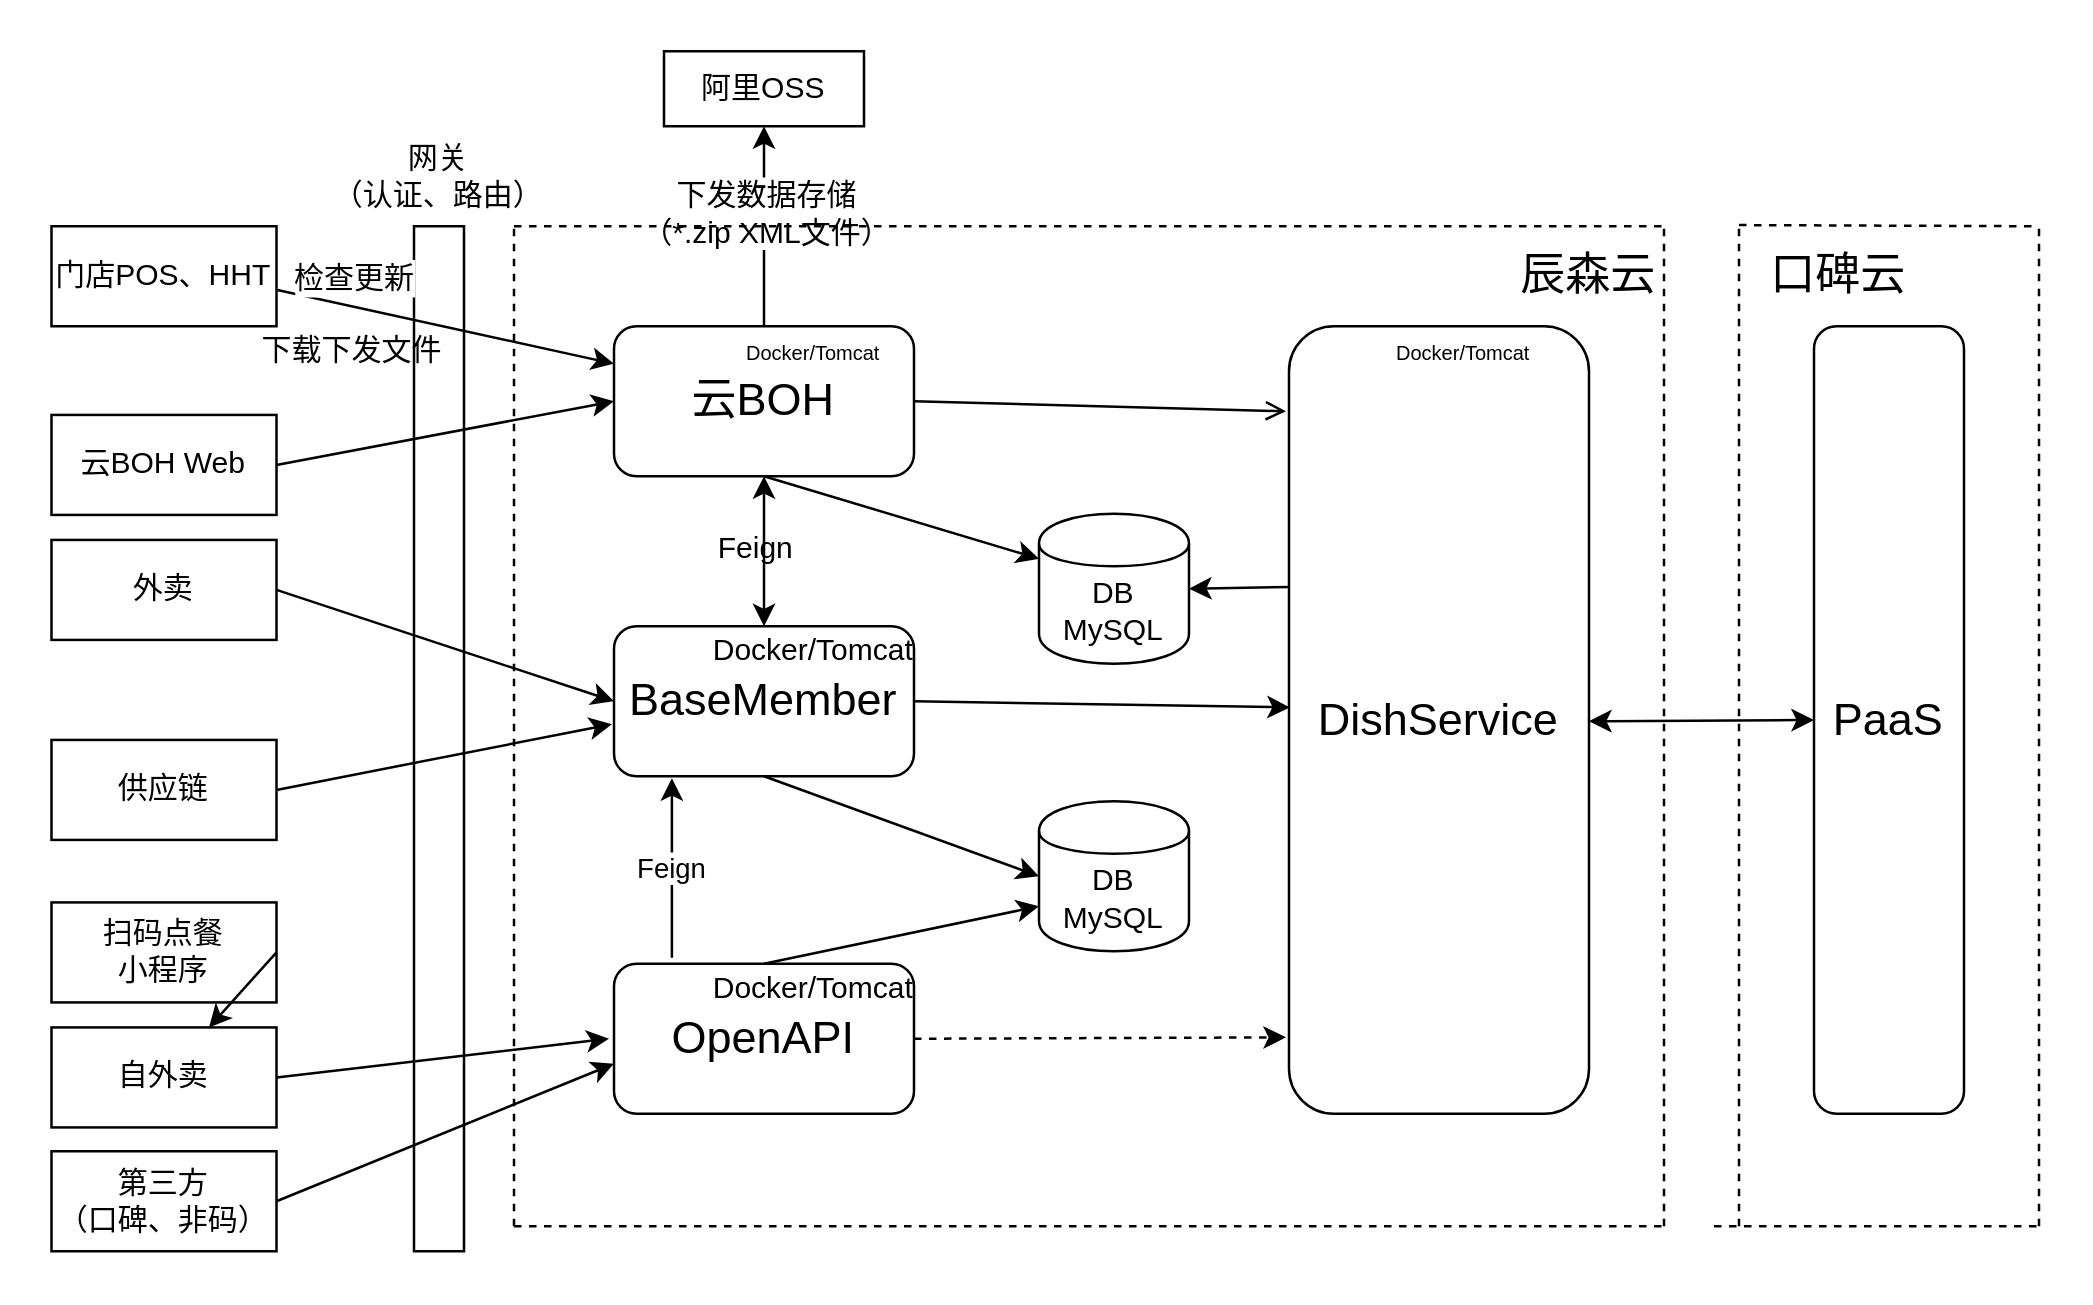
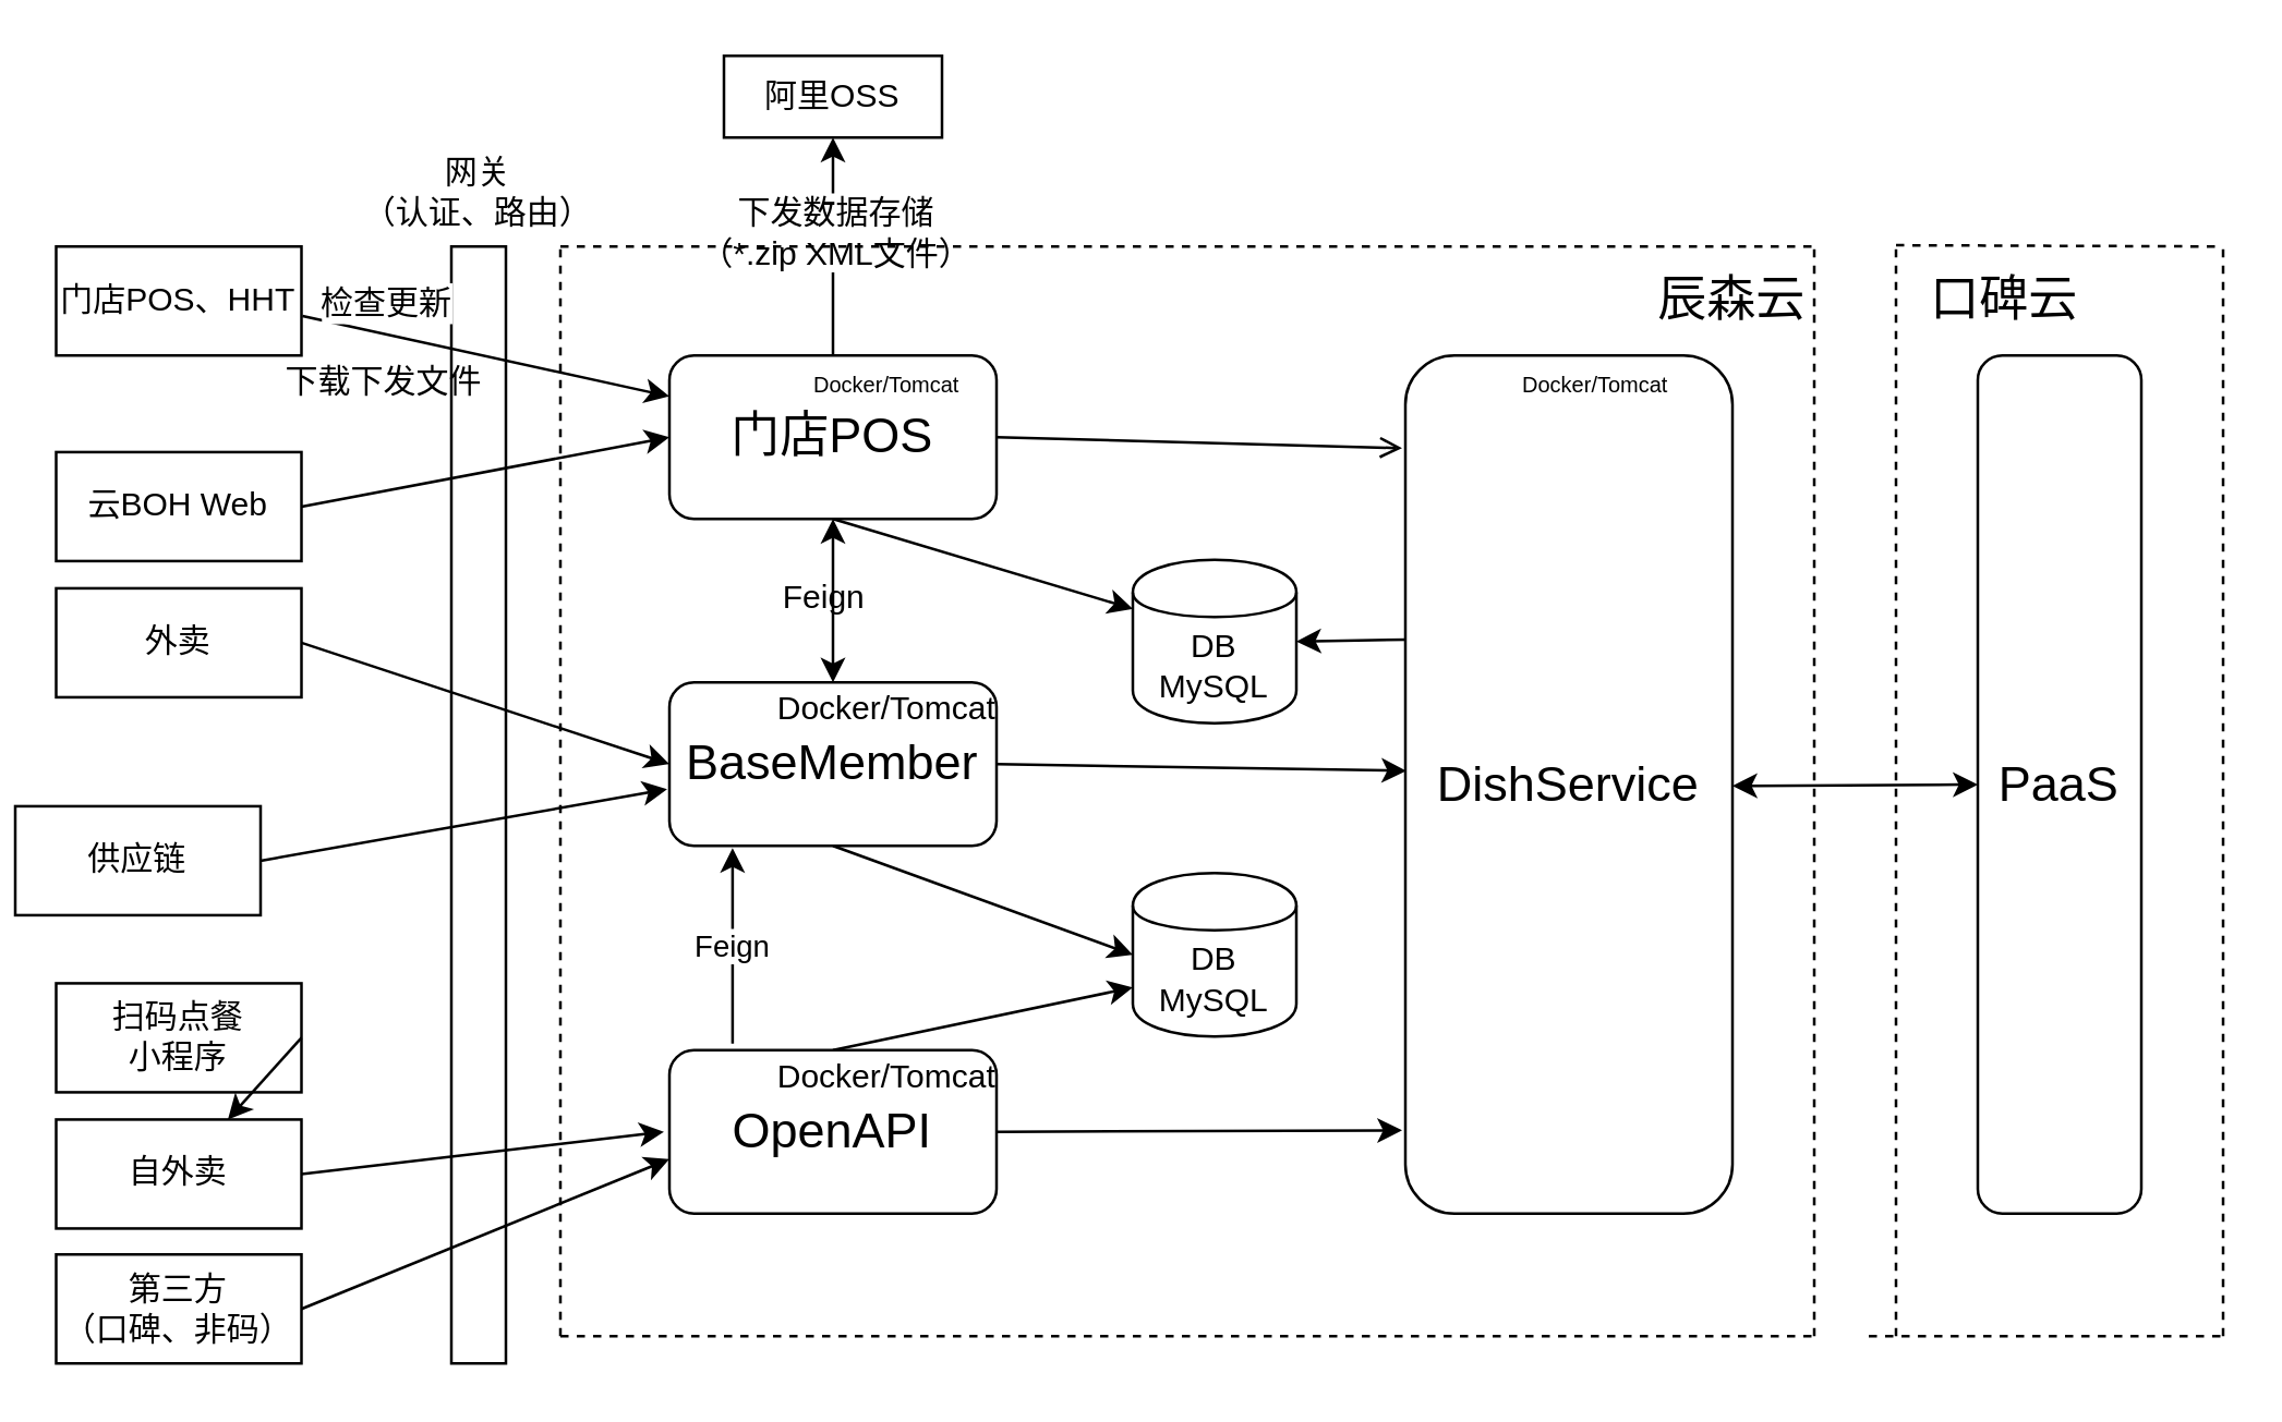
  <mxCell id="0" />
  <mxCell id="1" parent="0" />
  <mxCell id="2" value="DB&lt;br&gt;MySQL" style="shape=cylinder;whiteSpace=wrap;html=1;boundedLbl=1;backgroundOutline=1;" parent="1" vertex="1"><mxGeometry x="415" y="320" width="60" height="60" as="geometry" /></mxCell>
  <mxCell id="3" value="&lt;font style=&quot;font-size: 18px&quot;&gt;BaseMember&lt;/font&gt;" style="rounded=1;whiteSpace=wrap;html=1;" parent="1" vertex="1"><mxGeometry x="245" y="250" width="120" height="60" as="geometry" /></mxCell>
  <mxCell id="4" value="&lt;font style=&quot;font-size: 18px&quot;&gt;OpenAPI&lt;/font&gt;" style="rounded=1;whiteSpace=wrap;html=1;" parent="1" vertex="1"><mxGeometry x="245" y="385" width="120" height="60" as="geometry" /></mxCell>
  <mxCell id="5" value="" style="endArrow=classic;html=1;exitX=0.25;exitY=0;exitDx=0;exitDy=0;entryX=0;entryY=0.7;entryDx=0;entryDy=0;" parent="1" source="9" target="2" edge="1"><mxGeometry width="50" height="50" relative="1" as="geometry"><mxPoint x="465" y="360" as="sourcePoint" /><mxPoint x="515" y="310" as="targetPoint" /></mxGeometry></mxCell>
  <mxCell id="6" value="" style="endArrow=classic;html=1;exitX=0.5;exitY=1;exitDx=0;exitDy=0;entryX=0;entryY=0.5;entryDx=0;entryDy=0;" parent="1" source="3" target="2" edge="1"><mxGeometry width="50" height="50" relative="1" as="geometry"><mxPoint x="465" y="360" as="sourcePoint" /><mxPoint x="515" y="310" as="targetPoint" /></mxGeometry></mxCell>
  <mxCell id="7" value="Feign" style="endArrow=classic;html=1;exitX=0.193;exitY=-0.04;exitDx=0;exitDy=0;exitPerimeter=0;entryX=0.193;entryY=1.013;entryDx=0;entryDy=0;entryPerimeter=0;" parent="1" source="4" target="3" edge="1"><mxGeometry width="50" height="50" relative="1" as="geometry"><mxPoint x="465" y="360" as="sourcePoint" /><mxPoint x="515" y="310" as="targetPoint" /></mxGeometry></mxCell>
  <mxCell id="8" value="Docker/Tomcat" style="text;html=1;strokeColor=none;fillColor=none;align=center;verticalAlign=middle;whiteSpace=wrap;rounded=0;" parent="1" vertex="1"><mxGeometry x="285" y="250" width="80" height="20" as="geometry" /></mxCell>
  <mxCell id="9" value="Docker/Tomcat" style="text;html=1;strokeColor=none;fillColor=none;align=center;verticalAlign=middle;whiteSpace=wrap;rounded=0;" parent="1" vertex="1"><mxGeometry x="285" y="385" width="80" height="20" as="geometry" /></mxCell>
  <mxCell id="10" value="阿里OSS" style="rounded=0;whiteSpace=wrap;html=1;" parent="1" vertex="1"><mxGeometry x="265" y="20" width="80" height="30" as="geometry" /></mxCell>
  <mxCell id="11" value="外卖" style="rounded=0;whiteSpace=wrap;html=1;" parent="1" vertex="1"><mxGeometry x="20" y="215.47" width="90" height="40" as="geometry" /></mxCell>
- <mxCell id="12" value="供应链" style="rounded=0;whiteSpace=wrap;html=1;" parent="1" vertex="1"><mxGeometry x="20" y="295.47" width="90" height="40" as="geometry" /></mxCell>
+ <mxCell id="12" value="供应链" style="rounded=0;whiteSpace=wrap;html=1;" parent="1" vertex="1"><mxGeometry x="5" y="295.47" width="90" height="40" as="geometry" /></mxCell>
  <mxCell id="13" value="扫码点餐&lt;br&gt;小程序" style="rounded=0;whiteSpace=wrap;html=1;" parent="1" vertex="1"><mxGeometry x="20" y="360.47" width="90" height="40" as="geometry" /></mxCell>
  <mxCell id="14" value="自外卖" style="rounded=0;whiteSpace=wrap;html=1;" parent="1" vertex="1"><mxGeometry x="20" y="410.47" width="90" height="40" as="geometry" /></mxCell>
  <mxCell id="15" value="" style="rounded=0;whiteSpace=wrap;html=1;" parent="1" vertex="1"><mxGeometry x="165" y="90" width="20" height="410" as="geometry" /></mxCell>
  <mxCell id="16" value="网关&lt;br&gt;（认证、路由）" style="text;html=1;strokeColor=none;fillColor=none;align=center;verticalAlign=middle;whiteSpace=wrap;rounded=0;" parent="1" vertex="1"><mxGeometry x="130" y="60" width="90" height="20" as="geometry" /></mxCell>
  <mxCell id="17" value="" style="endArrow=classic;html=1;exitX=1;exitY=0.5;exitDx=0;exitDy=0;entryX=0;entryY=0.5;entryDx=0;entryDy=0;" parent="1" source="11" target="3" edge="1"><mxGeometry width="50" height="50" relative="1" as="geometry"><mxPoint x="465" y="320" as="sourcePoint" /><mxPoint x="515" y="270" as="targetPoint" /></mxGeometry></mxCell>
  <mxCell id="18" value="" style="endArrow=classic;html=1;exitX=1;exitY=0.5;exitDx=0;exitDy=0;entryX=-0.007;entryY=0.653;entryDx=0;entryDy=0;entryPerimeter=0;" parent="1" source="12" target="3" edge="1"><mxGeometry width="50" height="50" relative="1" as="geometry"><mxPoint x="465" y="320" as="sourcePoint" /><mxPoint x="235" y="220" as="targetPoint" /></mxGeometry></mxCell>
  <mxCell id="19" value="" style="endArrow=classic;html=1;exitX=1;exitY=0.5;exitDx=0;exitDy=0;" parent="1" source="13" target="14" edge="1"><mxGeometry width="50" height="50" relative="1" as="geometry"><mxPoint x="465" y="320" as="sourcePoint" /><mxPoint x="515" y="270" as="targetPoint" /></mxGeometry></mxCell>
  <mxCell id="20" value="" style="endArrow=classic;html=1;exitX=1;exitY=0.5;exitDx=0;exitDy=0;" parent="1" source="14" edge="1"><mxGeometry width="50" height="50" relative="1" as="geometry"><mxPoint x="465" y="320" as="sourcePoint" /><mxPoint x="243" y="415" as="targetPoint" /></mxGeometry></mxCell>
  <mxCell id="21" value="" style="endArrow=none;dashed=1;html=1;" parent="1" edge="1"><mxGeometry width="50" height="50" relative="1" as="geometry"><mxPoint x="205" y="490" as="sourcePoint" /><mxPoint x="205" y="90" as="targetPoint" /></mxGeometry></mxCell>
  <mxCell id="22" value="" style="endArrow=none;dashed=1;html=1;" parent="1" edge="1"><mxGeometry width="50" height="50" relative="1" as="geometry"><mxPoint x="665" y="490" as="sourcePoint" /><mxPoint x="665" y="90" as="targetPoint" /></mxGeometry></mxCell>
  <mxCell id="23" value="" style="endArrow=none;dashed=1;html=1;" parent="1" edge="1"><mxGeometry width="50" height="50" relative="1" as="geometry"><mxPoint x="205" y="490" as="sourcePoint" /><mxPoint x="665" y="490" as="targetPoint" /></mxGeometry></mxCell>
- <mxCell id="24" value="&lt;font style=&quot;font-size: 18px&quot;&gt;云BOH&lt;/font&gt;" style="rounded=1;whiteSpace=wrap;html=1;" parent="1" vertex="1"><mxGeometry x="245" y="130" width="120" height="60" as="geometry" /></mxCell>
+ <mxCell id="24" value="&lt;font style=&quot;font-size: 18px&quot;&gt;门店POS&lt;/font&gt;" style="rounded=1;whiteSpace=wrap;html=1;" parent="1" vertex="1"><mxGeometry x="245" y="130" width="120" height="60" as="geometry" /></mxCell>
  <mxCell id="25" value="&lt;font style=&quot;font-size: 8px&quot;&gt;Docker/Tomcat&lt;/font&gt;" style="text;html=1;strokeColor=none;fillColor=none;align=center;verticalAlign=middle;whiteSpace=wrap;rounded=0;shadow=1;" parent="1" vertex="1"><mxGeometry x="285" y="130" width="80" height="20" as="geometry" /></mxCell>
  <mxCell id="26" value="云BOH Web" style="rounded=0;whiteSpace=wrap;html=1;" parent="1" vertex="1"><mxGeometry x="20" y="165.47" width="90" height="40" as="geometry" /></mxCell>
  <mxCell id="27" value="" style="endArrow=classic;html=1;entryX=0;entryY=0.5;entryDx=0;entryDy=0;exitX=1;exitY=0.5;exitDx=0;exitDy=0;" parent="1" source="26" target="24" edge="1"><mxGeometry width="50" height="50" relative="1" as="geometry"><mxPoint x="365" y="320" as="sourcePoint" /><mxPoint x="415" y="270" as="targetPoint" /></mxGeometry></mxCell>
  <mxCell id="28" value="DB&lt;br&gt;MySQL" style="shape=cylinder;whiteSpace=wrap;html=1;boundedLbl=1;backgroundOutline=1;" parent="1" vertex="1"><mxGeometry x="415" y="205" width="60" height="60" as="geometry" /></mxCell>
  <mxCell id="29" value="" style="endArrow=classic;html=1;entryX=0;entryY=0.3;entryDx=0;entryDy=0;exitX=0.5;exitY=1;exitDx=0;exitDy=0;" parent="1" source="24" target="28" edge="1"><mxGeometry width="50" height="50" relative="1" as="geometry"><mxPoint x="365" y="320" as="sourcePoint" /><mxPoint x="415" y="270" as="targetPoint" /></mxGeometry></mxCell>
  <mxCell id="30" value="&lt;span style=&quot;font-size: 18px&quot;&gt;DishService&lt;/span&gt;" style="rounded=1;whiteSpace=wrap;html=1;" parent="1" vertex="1"><mxGeometry x="515" y="130" width="120" height="315" as="geometry" /></mxCell>
  <mxCell id="31" value="&lt;font style=&quot;font-size: 8px&quot;&gt;Docker/Tomcat&lt;/font&gt;" style="text;html=1;strokeColor=none;fillColor=none;align=center;verticalAlign=middle;whiteSpace=wrap;rounded=0;shadow=1;" parent="1" vertex="1"><mxGeometry x="545" y="130" width="80" height="20" as="geometry" /></mxCell>
  <mxCell id="32" value="" style="endArrow=open;html=1;entryX=-0.01;entryY=0.108;entryDx=0;entryDy=0;entryPerimeter=0;exitX=1;exitY=0.5;exitDx=0;exitDy=0;" parent="1" source="24" target="30" edge="1"><mxGeometry width="50" height="50" relative="1" as="geometry"><mxPoint x="365" y="320" as="sourcePoint" /><mxPoint x="415" y="270" as="targetPoint" /></mxGeometry></mxCell>
  <mxCell id="33" value="" style="endArrow=classic;html=1;entryX=0.003;entryY=0.484;entryDx=0;entryDy=0;exitX=1;exitY=0.5;exitDx=0;exitDy=0;entryPerimeter=0;" parent="1" source="3" target="30" edge="1"><mxGeometry width="50" height="50" relative="1" as="geometry"><mxPoint x="365" y="320" as="sourcePoint" /><mxPoint x="415" y="270" as="targetPoint" /></mxGeometry></mxCell>
- <mxCell id="34" value="" style="endArrow=classic;html=1;entryX=-0.01;entryY=0.903;entryDx=0;entryDy=0;entryPerimeter=0;exitX=1;exitY=0.5;exitDx=0;exitDy=0;dashed=1;" parent="1" source="4" target="30" edge="1"><mxGeometry width="50" height="50" relative="1" as="geometry"><mxPoint x="365" y="320" as="sourcePoint" /><mxPoint x="415" y="270" as="targetPoint" /></mxGeometry></mxCell>
+ <mxCell id="34" value="" style="endArrow=classic;html=1;entryX=-0.01;entryY=0.903;entryDx=0;entryDy=0;entryPerimeter=0;exitX=1;exitY=0.5;exitDx=0;exitDy=0;" parent="1" source="4" target="30" edge="1"><mxGeometry width="50" height="50" relative="1" as="geometry"><mxPoint x="365" y="320" as="sourcePoint" /><mxPoint x="415" y="270" as="targetPoint" /></mxGeometry></mxCell>
  <mxCell id="35" value="&lt;font style=&quot;font-size: 18px&quot;&gt;辰森云&lt;/font&gt;" style="text;html=1;strokeColor=none;fillColor=none;align=center;verticalAlign=middle;whiteSpace=wrap;rounded=0;" parent="1" vertex="1"><mxGeometry x="605" y="99.53" width="60" height="20" as="geometry" /></mxCell>
  <mxCell id="36" value="" style="endArrow=none;dashed=1;html=1;" parent="1" edge="1"><mxGeometry width="50" height="50" relative="1" as="geometry"><mxPoint x="695" y="490" as="sourcePoint" /><mxPoint x="695" y="89.53" as="targetPoint" /></mxGeometry></mxCell>
  <mxCell id="37" value="" style="endArrow=none;dashed=1;html=1;" parent="1" edge="1"><mxGeometry width="50" height="50" relative="1" as="geometry"><mxPoint x="695" y="89.53" as="sourcePoint" /><mxPoint x="815" y="90" as="targetPoint" /></mxGeometry></mxCell>
  <mxCell id="38" value="" style="endArrow=none;dashed=1;html=1;" parent="1" edge="1"><mxGeometry width="50" height="50" relative="1" as="geometry"><mxPoint x="815" y="490" as="sourcePoint" /><mxPoint x="815" y="90" as="targetPoint" /></mxGeometry></mxCell>
  <mxCell id="39" value="" style="endArrow=none;dashed=1;html=1;" parent="1" edge="1"><mxGeometry width="50" height="50" relative="1" as="geometry"><mxPoint x="685" y="490" as="sourcePoint" /><mxPoint x="815" y="490" as="targetPoint" /></mxGeometry></mxCell>
  <mxCell id="40" value="&lt;font style=&quot;font-size: 18px&quot;&gt;口碑云&lt;/font&gt;" style="text;html=1;strokeColor=none;fillColor=none;align=center;verticalAlign=middle;whiteSpace=wrap;rounded=0;" parent="1" vertex="1"><mxGeometry x="705" y="99.53" width="60" height="20" as="geometry" /></mxCell>
  <mxCell id="41" value="&lt;span style=&quot;font-size: 18px&quot;&gt;PaaS&lt;/span&gt;" style="rounded=1;whiteSpace=wrap;html=1;" parent="1" vertex="1"><mxGeometry x="725" y="130" width="60" height="315" as="geometry" /></mxCell>
  <mxCell id="42" value="" style="endArrow=classic;html=1;entryX=0.5;entryY=1;entryDx=0;entryDy=0;" parent="1" target="10" edge="1"><mxGeometry width="50" height="50" relative="1" as="geometry"><mxPoint x="305" y="130" as="sourcePoint" /><mxPoint x="350" y="80" as="targetPoint" /></mxGeometry></mxCell>
  <mxCell id="43" value="下发数据存储&lt;br&gt;（*.zip XML文件）" style="text;html=1;align=center;verticalAlign=middle;resizable=0;points=[];labelBackgroundColor=#ffffff;" parent="42" vertex="1" connectable="0"><mxGeometry x="0.086" y="-2" relative="1" as="geometry"><mxPoint x="-2" y="-2.4" as="offset" /></mxGeometry></mxCell>
  <mxCell id="44" value="" style="endArrow=none;dashed=1;html=1;" parent="1" edge="1"><mxGeometry width="50" height="50" relative="1" as="geometry"><mxPoint x="205" y="90" as="sourcePoint" /><mxPoint x="665" y="90" as="targetPoint" /></mxGeometry></mxCell>
  <mxCell id="45" value="门店POS、HHT" style="rounded=0;whiteSpace=wrap;html=1;" parent="1" vertex="1"><mxGeometry x="20" y="90" width="90" height="40" as="geometry" /></mxCell>
  <mxCell id="46" value="" style="endArrow=classic;html=1;entryX=1;entryY=0.5;entryDx=0;entryDy=0;exitX=0.003;exitY=0.331;exitDx=0;exitDy=0;exitPerimeter=0;" parent="1" source="30" target="28" edge="1"><mxGeometry width="50" height="50" relative="1" as="geometry"><mxPoint x="435" y="310" as="sourcePoint" /><mxPoint x="485" y="260" as="targetPoint" /></mxGeometry></mxCell>
  <mxCell id="47" value="" style="endArrow=classic;html=1;exitX=1.004;exitY=0.637;exitDx=0;exitDy=0;entryX=0;entryY=0.25;entryDx=0;entryDy=0;exitPerimeter=0;" parent="1" source="45" target="24" edge="1"><mxGeometry width="50" height="50" relative="1" as="geometry"><mxPoint x="435" y="280" as="sourcePoint" /><mxPoint x="485" y="230" as="targetPoint" /></mxGeometry></mxCell>
  <mxCell id="48" value="检查更新" style="text;html=1;align=center;verticalAlign=middle;resizable=0;points=[];labelBackgroundColor=#ffffff;" parent="47" vertex="1" connectable="0"><mxGeometry x="0.418" y="2" relative="1" as="geometry"><mxPoint x="-66.12" y="-24.43" as="offset" /></mxGeometry></mxCell>
  <mxCell id="49" value="" style="endArrow=classic;startArrow=classic;html=1;entryX=0;entryY=0.5;entryDx=0;entryDy=0;" parent="1" target="41" edge="1"><mxGeometry width="50" height="50" relative="1" as="geometry"><mxPoint x="635" y="288" as="sourcePoint" /><mxPoint x="455" y="235" as="targetPoint" /></mxGeometry></mxCell>
  <mxCell id="50" value="下载下发文件" style="text;html=1;align=center;verticalAlign=middle;resizable=0;points=[];autosize=1;" parent="1" vertex="1"><mxGeometry x="95" y="130" width="90" height="20" as="geometry" /></mxCell>
  <mxCell id="51" value="第三方&lt;br&gt;（口碑、非码）" style="rounded=0;whiteSpace=wrap;html=1;" parent="1" vertex="1"><mxGeometry x="20" y="460" width="90" height="40" as="geometry" /></mxCell>
  <mxCell id="52" value="" style="endArrow=classic;html=1;exitX=1;exitY=0.5;exitDx=0;exitDy=0;" parent="1" source="51" edge="1"><mxGeometry width="50" height="50" relative="1" as="geometry"><mxPoint x="120" y="440.47" as="sourcePoint" /><mxPoint x="245" y="425" as="targetPoint" /></mxGeometry></mxCell>
  <mxCell id="53" value="" style="endArrow=classic;startArrow=classic;html=1;entryX=0.5;entryY=1;entryDx=0;entryDy=0;exitX=0.25;exitY=0;exitDx=0;exitDy=0;" edge="1" parent="1" source="8" target="24"><mxGeometry width="50" height="50" relative="1" as="geometry"><mxPoint x="455" y="335" as="sourcePoint" /><mxPoint x="505" y="285" as="targetPoint" /></mxGeometry></mxCell>
  <mxCell id="54" value="Feign" style="text;html=1;" vertex="1" parent="1"><mxGeometry x="285" y="205.47" width="60" height="30" as="geometry" /></mxCell>
